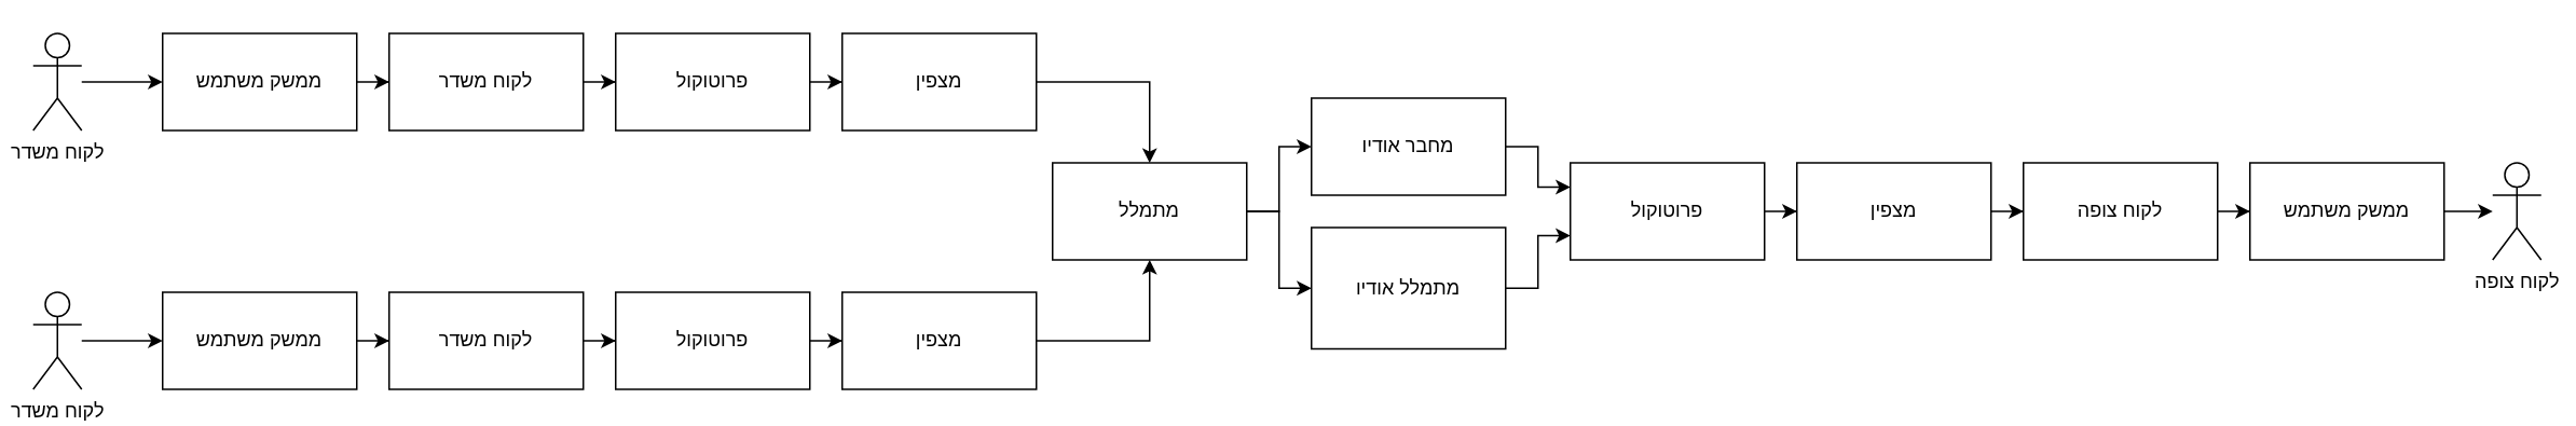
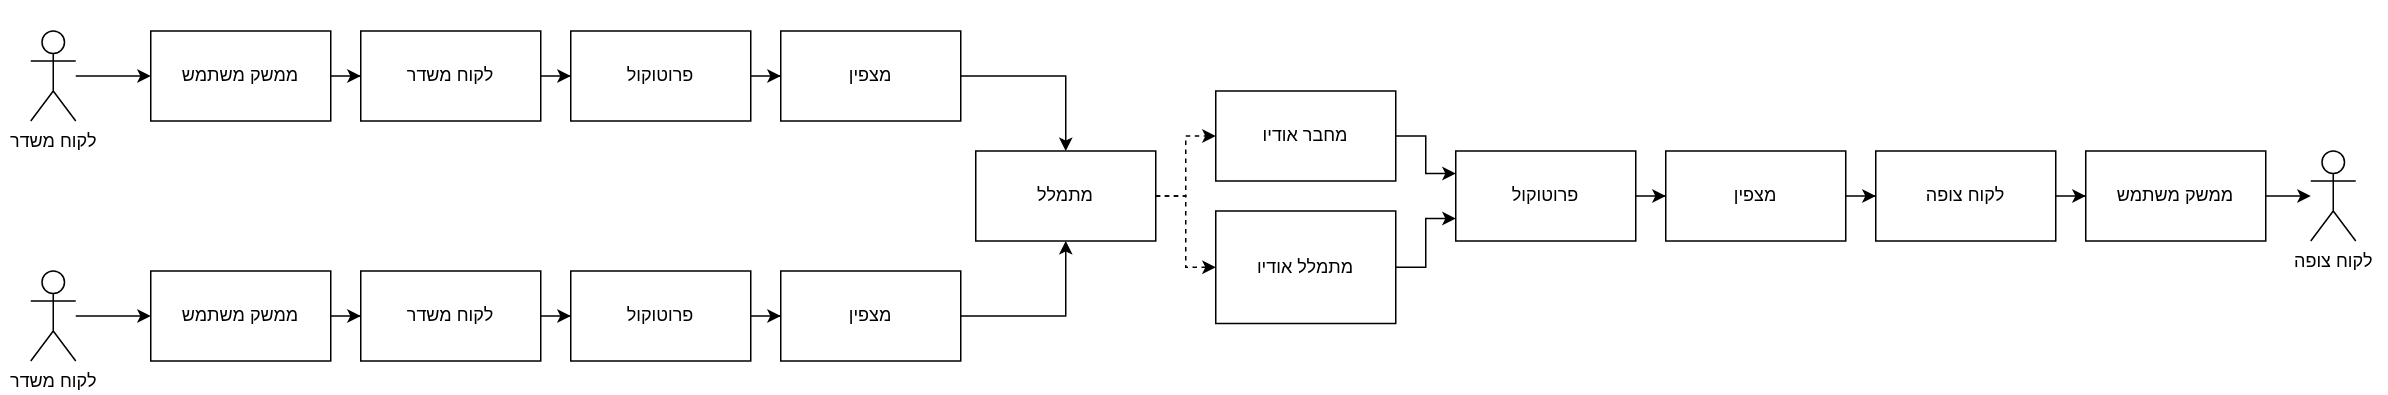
  <mxCell id="0" />
  <mxCell id="1" parent="0" />
  <mxCell id="2" value="" style="edgeStyle=orthogonalEdgeStyle;rounded=0;orthogonalLoop=1;jettySize=auto;html=1;" edge="1" parent="1" source="3" target="9"><mxGeometry relative="1" as="geometry" /></mxCell>
  <mxCell id="3" value="לקוח משדר" style="rounded=0;whiteSpace=wrap;html=1;" vertex="1" parent="1"><mxGeometry x="240" y="20" width="120" height="60" as="geometry" /></mxCell>
  <mxCell id="4" value="" style="edgeStyle=orthogonalEdgeStyle;rounded=0;orthogonalLoop=1;jettySize=auto;html=1;" edge="1" parent="1" source="5" target="3"><mxGeometry relative="1" as="geometry" /></mxCell>
  <mxCell id="5" value="ממשק משתמש" style="rounded=0;whiteSpace=wrap;html=1;" vertex="1" parent="1"><mxGeometry x="100" y="20" width="120" height="60" as="geometry" /></mxCell>
  <mxCell id="6" value="" style="edgeStyle=orthogonalEdgeStyle;rounded=0;orthogonalLoop=1;jettySize=auto;html=1;" edge="1" parent="1" source="7" target="5"><mxGeometry relative="1" as="geometry" /></mxCell>
  <mxCell id="7" value="לקוח משדר" style="shape=umlActor;verticalLabelPosition=bottom;verticalAlign=top;html=1;outlineConnect=0;" vertex="1" parent="1"><mxGeometry x="20" y="20" width="30" height="60" as="geometry" /></mxCell>
  <mxCell id="8" value="" style="edgeStyle=orthogonalEdgeStyle;rounded=0;orthogonalLoop=1;jettySize=auto;html=1;" edge="1" parent="1" source="9" target="11"><mxGeometry relative="1" as="geometry" /></mxCell>
  <mxCell id="9" value="פרוטוקול" style="whiteSpace=wrap;html=1;rounded=0;" vertex="1" parent="1"><mxGeometry x="380" y="20" width="120" height="60" as="geometry" /></mxCell>
  <mxCell id="10" value="" style="edgeStyle=orthogonalEdgeStyle;rounded=0;orthogonalLoop=1;jettySize=auto;html=1;" edge="1" parent="1" source="11" target="14"><mxGeometry relative="1" as="geometry" /></mxCell>
  <mxCell id="11" value="מצפין" style="whiteSpace=wrap;html=1;rounded=0;" vertex="1" parent="1"><mxGeometry x="520" y="20" width="120" height="60" as="geometry" /></mxCell>
- <mxCell id="12" value="" style="edgeStyle=orthogonalEdgeStyle;rounded=0;orthogonalLoop=1;jettySize=auto;html=1;" edge="1" parent="1" source="14" target="26"><mxGeometry relative="1" as="geometry" /></mxCell>
- <mxCell id="13" style="edgeStyle=orthogonalEdgeStyle;rounded=0;orthogonalLoop=1;jettySize=auto;html=1;entryX=0;entryY=0.5;entryDx=0;entryDy=0;" edge="1" parent="1" source="14" target="28"><mxGeometry relative="1" as="geometry" /></mxCell>
+ <mxCell id="12" value="" style="edgeStyle=orthogonalEdgeStyle;rounded=0;orthogonalLoop=1;jettySize=auto;html=1;dashed=1;" edge="1" parent="1" source="14" target="26"><mxGeometry relative="1" as="geometry" /></mxCell>
+ <mxCell id="13" style="edgeStyle=orthogonalEdgeStyle;rounded=0;orthogonalLoop=1;jettySize=auto;html=1;entryX=0;entryY=0.5;entryDx=0;entryDy=0;dashed=1;" edge="1" parent="1" source="14" target="28"><mxGeometry relative="1" as="geometry" /></mxCell>
  <mxCell id="14" value="מתמלל" style="whiteSpace=wrap;html=1;rounded=0;" vertex="1" parent="1"><mxGeometry x="650" y="100" width="120" height="60" as="geometry" /></mxCell>
  <mxCell id="15" value="" style="edgeStyle=orthogonalEdgeStyle;rounded=0;orthogonalLoop=1;jettySize=auto;html=1;" edge="1" parent="1" source="16" target="22"><mxGeometry relative="1" as="geometry" /></mxCell>
  <mxCell id="16" value="לקוח משדר" style="rounded=0;whiteSpace=wrap;html=1;" vertex="1" parent="1"><mxGeometry x="240" y="180" width="120" height="60" as="geometry" /></mxCell>
  <mxCell id="17" value="" style="edgeStyle=orthogonalEdgeStyle;rounded=0;orthogonalLoop=1;jettySize=auto;html=1;" edge="1" parent="1" source="18" target="16"><mxGeometry relative="1" as="geometry" /></mxCell>
  <mxCell id="18" value="ממשק משתמש" style="rounded=0;whiteSpace=wrap;html=1;" vertex="1" parent="1"><mxGeometry x="100" y="180" width="120" height="60" as="geometry" /></mxCell>
  <mxCell id="19" value="" style="edgeStyle=orthogonalEdgeStyle;rounded=0;orthogonalLoop=1;jettySize=auto;html=1;" edge="1" parent="1" source="20" target="18"><mxGeometry relative="1" as="geometry" /></mxCell>
  <mxCell id="20" value="לקוח משדר" style="shape=umlActor;verticalLabelPosition=bottom;verticalAlign=top;html=1;outlineConnect=0;" vertex="1" parent="1"><mxGeometry x="20" y="180" width="30" height="60" as="geometry" /></mxCell>
  <mxCell id="21" value="" style="edgeStyle=orthogonalEdgeStyle;rounded=0;orthogonalLoop=1;jettySize=auto;html=1;" edge="1" parent="1" source="22" target="24"><mxGeometry relative="1" as="geometry" /></mxCell>
  <mxCell id="22" value="פרוטוקול" style="whiteSpace=wrap;html=1;rounded=0;" vertex="1" parent="1"><mxGeometry x="380" y="180" width="120" height="60" as="geometry" /></mxCell>
  <mxCell id="23" style="edgeStyle=orthogonalEdgeStyle;rounded=0;orthogonalLoop=1;jettySize=auto;html=1;entryX=0.5;entryY=1;entryDx=0;entryDy=0;" edge="1" parent="1" source="24" target="14"><mxGeometry relative="1" as="geometry" /></mxCell>
  <mxCell id="24" value="מצפין" style="whiteSpace=wrap;html=1;rounded=0;" vertex="1" parent="1"><mxGeometry x="520" y="180" width="120" height="60" as="geometry" /></mxCell>
  <mxCell id="25" style="edgeStyle=orthogonalEdgeStyle;rounded=0;orthogonalLoop=1;jettySize=auto;html=1;entryX=0;entryY=0.25;entryDx=0;entryDy=0;" edge="1" parent="1" source="26" target="30"><mxGeometry relative="1" as="geometry" /></mxCell>
  <mxCell id="26" value="מחבר אודיו" style="rounded=0;whiteSpace=wrap;html=1;" vertex="1" parent="1"><mxGeometry x="810" y="60" width="120" height="60" as="geometry" /></mxCell>
  <mxCell id="27" style="edgeStyle=orthogonalEdgeStyle;rounded=0;orthogonalLoop=1;jettySize=auto;html=1;entryX=0;entryY=0.75;entryDx=0;entryDy=0;" edge="1" parent="1" source="28" target="30"><mxGeometry relative="1" as="geometry" /></mxCell>
  <mxCell id="28" value="מתמלל אודיו" style="rounded=0;whiteSpace=wrap;html=1;" vertex="1" parent="1"><mxGeometry x="810" y="140" width="120" height="75" as="geometry" /></mxCell>
  <mxCell id="29" value="" style="edgeStyle=orthogonalEdgeStyle;rounded=0;orthogonalLoop=1;jettySize=auto;html=1;" edge="1" parent="1" source="30" target="32"><mxGeometry relative="1" as="geometry" /></mxCell>
  <mxCell id="30" value="פרוטוקול" style="rounded=0;whiteSpace=wrap;html=1;" vertex="1" parent="1"><mxGeometry x="970" y="100" width="120" height="60" as="geometry" /></mxCell>
  <mxCell id="31" value="" style="edgeStyle=orthogonalEdgeStyle;rounded=0;orthogonalLoop=1;jettySize=auto;html=1;" edge="1" parent="1" source="32" target="34"><mxGeometry relative="1" as="geometry" /></mxCell>
  <mxCell id="32" value="מצפין" style="whiteSpace=wrap;html=1;rounded=0;" vertex="1" parent="1"><mxGeometry x="1110" y="100" width="120" height="60" as="geometry" /></mxCell>
  <mxCell id="33" value="" style="edgeStyle=orthogonalEdgeStyle;rounded=0;orthogonalLoop=1;jettySize=auto;html=1;" edge="1" parent="1" source="34" target="36"><mxGeometry relative="1" as="geometry" /></mxCell>
  <mxCell id="34" value="לקוח צופה" style="whiteSpace=wrap;html=1;rounded=0;" vertex="1" parent="1"><mxGeometry x="1250" y="100" width="120" height="60" as="geometry" /></mxCell>
  <mxCell id="35" value="" style="edgeStyle=orthogonalEdgeStyle;rounded=0;orthogonalLoop=1;jettySize=auto;html=1;" edge="1" parent="1" source="36" target="37"><mxGeometry relative="1" as="geometry" /></mxCell>
  <mxCell id="36" value="ממשק משתמש" style="whiteSpace=wrap;html=1;rounded=0;" vertex="1" parent="1"><mxGeometry x="1390" y="100" width="120" height="60" as="geometry" /></mxCell>
  <mxCell id="37" value="לקוח צופה" style="shape=umlActor;verticalLabelPosition=bottom;verticalAlign=top;html=1;outlineConnect=0;" vertex="1" parent="1"><mxGeometry x="1540" y="100" width="30" height="60" as="geometry" /></mxCell>
